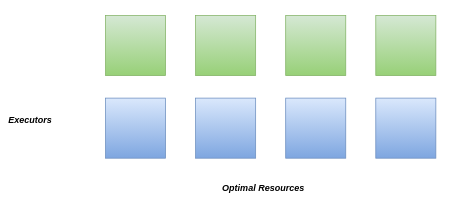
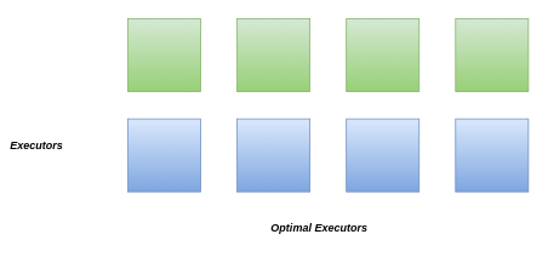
  <mxCell id="0" />
  <mxCell id="1" parent="0" />
  <mxCell id="2" value="" style="whiteSpace=wrap;html=1;aspect=fixed;gradientColor=#97d077;fillColor=#d5e8d4;strokeColor=#82b366;" vertex="1" parent="1"><mxGeometry x="140" y="20" width="80" height="80" as="geometry" /></mxCell>
  <mxCell id="3" value="" style="whiteSpace=wrap;html=1;aspect=fixed;fillColor=#d5e8d4;strokeColor=#82b366;gradientColor=#97d077;" vertex="1" parent="1"><mxGeometry x="380" y="20" width="80" height="80" as="geometry" /></mxCell>
  <mxCell id="4" value="" style="whiteSpace=wrap;html=1;aspect=fixed;gradientColor=#97d077;fillColor=#d5e8d4;strokeColor=#82b366;" vertex="1" parent="1"><mxGeometry x="260" y="20" width="80" height="80" as="geometry" /></mxCell>
  <mxCell id="5" value="" style="whiteSpace=wrap;html=1;aspect=fixed;gradientColor=#7ea6e0;fillColor=#dae8fc;strokeColor=#6c8ebf;" vertex="1" parent="1"><mxGeometry x="140" y="130" width="80" height="80" as="geometry" /></mxCell>
  <mxCell id="6" value="Executors" style="text;html=1;strokeColor=none;fillColor=none;align=center;verticalAlign=middle;whiteSpace=wrap;rounded=0;fontStyle=3" vertex="1" parent="1"><mxGeometry x="20" y="150" width="40" height="20" as="geometry" /></mxCell>
  <mxCell id="7" value="" style="whiteSpace=wrap;html=1;aspect=fixed;gradientColor=#7ea6e0;fillColor=#dae8fc;strokeColor=#6c8ebf;" vertex="1" parent="1"><mxGeometry x="260" y="130" width="80" height="80" as="geometry" /></mxCell>
  <mxCell id="8" value="" style="whiteSpace=wrap;html=1;aspect=fixed;fillColor=#d5e8d4;strokeColor=#82b366;gradientColor=#97d077;" vertex="1" parent="1"><mxGeometry x="500" y="20" width="80" height="80" as="geometry" /></mxCell>
- <mxCell id="9" value="Optimal Resources" style="text;html=1;strokeColor=none;fillColor=none;align=center;verticalAlign=middle;whiteSpace=wrap;rounded=0;strokeWidth=7;fontStyle=3" vertex="1" parent="1"><mxGeometry x="281" y="240" width="139" height="20" as="geometry" /></mxCell>
+ <mxCell id="9" value="Optimal Executors" style="text;html=1;strokeColor=none;fillColor=none;align=center;verticalAlign=middle;whiteSpace=wrap;rounded=0;strokeWidth=7;fontStyle=3" vertex="1" parent="1"><mxGeometry x="281" y="240" width="139" height="20" as="geometry" /></mxCell>
  <mxCell id="10" value="" style="whiteSpace=wrap;html=1;aspect=fixed;gradientColor=#7ea6e0;fillColor=#dae8fc;strokeColor=#6c8ebf;" vertex="1" parent="1"><mxGeometry x="380" y="130" width="80" height="80" as="geometry" /></mxCell>
  <mxCell id="11" value="" style="whiteSpace=wrap;html=1;aspect=fixed;gradientColor=#7ea6e0;fillColor=#dae8fc;strokeColor=#6c8ebf;" vertex="1" parent="1"><mxGeometry x="500" y="130" width="80" height="80" as="geometry" /></mxCell>
